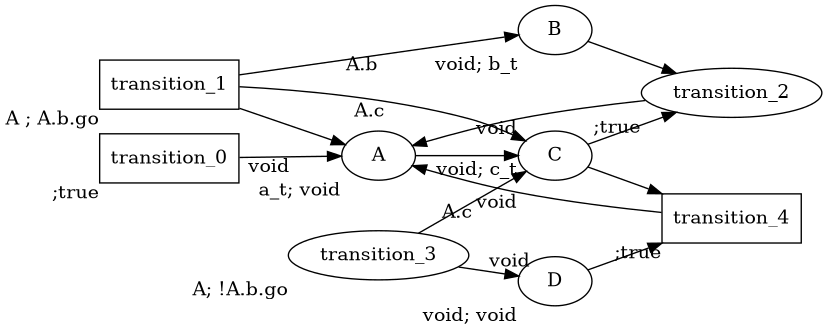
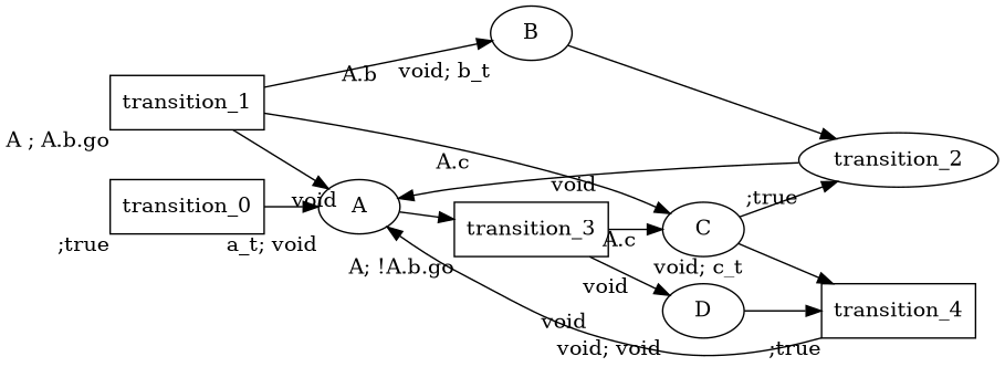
  digraph {
    rankdir=LR
    node [shape=oval xlabel=";true"]
    A [xlabel="a_t; void"]
    transition_0 [shape=box]
-   transition_3 [shape=ellipse xlabel="A; !A.b.go"]
+   transition_3 [shape=box xlabel="A; !A.b.go"]
    transition_1 [shape=box xlabel="A ; A.b.go"]
    B [xlabel="void; b_t"]
    C [xlabel="void; c_t"]
    D [xlabel="void; void"]
    transition_2 [shape=ellipse]
    transition_4 [shape=box]
-   A -> C
+   A -> transition_3
    transition_0 -> A [xlabel=void]
    transition_3 -> C [xlabel="A.c"]
    transition_3 -> D [xlabel=void]
    transition_1 -> A
    transition_1 -> B [xlabel="A.b"]
    transition_1 -> C [xlabel="A.c"]
    B -> transition_2
    C -> transition_2
    C -> transition_4
    D -> transition_4
    transition_2 -> A [xlabel=void]
    transition_4 -> A [xlabel=void]
  }
